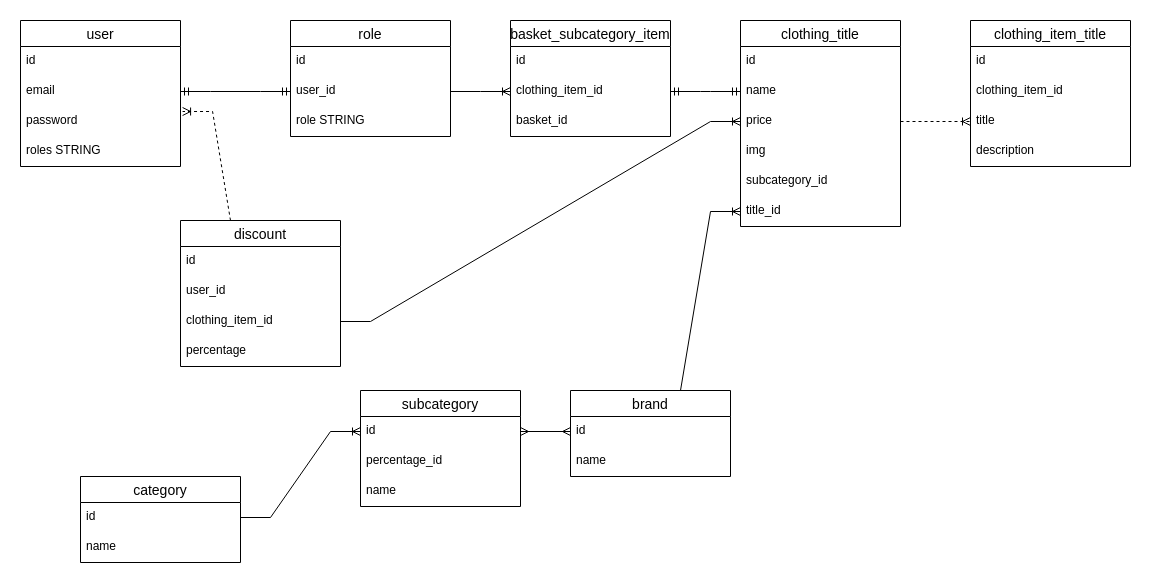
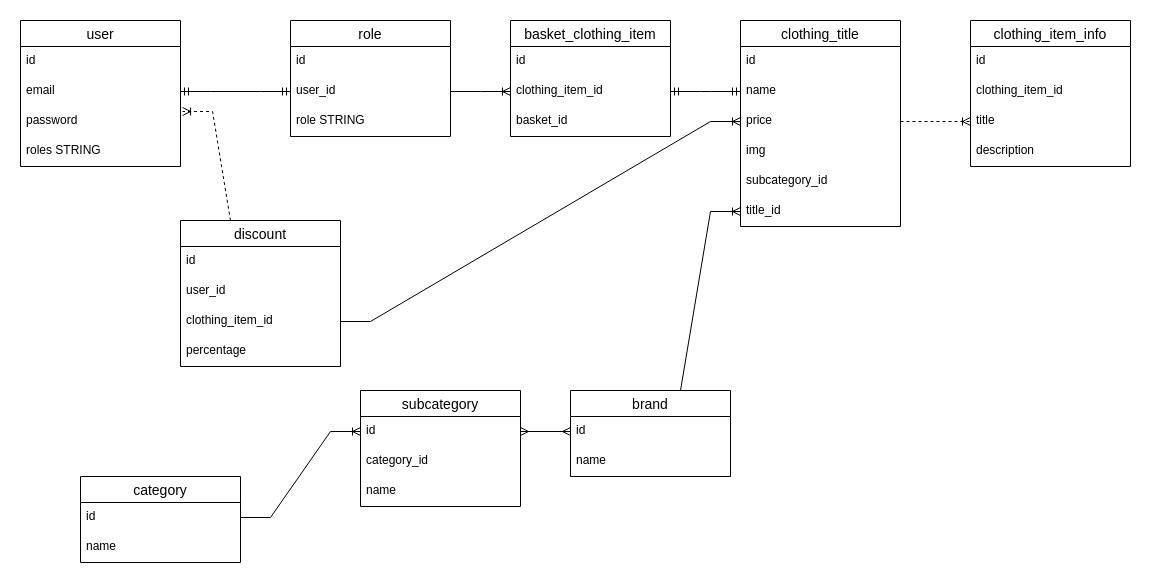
  <mxCell id="0" />
  <mxCell id="1" parent="0" />
  <mxCell id="2" value="user" style="swimlane;fontStyle=0;childLayout=stackLayout;horizontal=1;startSize=26;horizontalStack=0;resizeParent=1;resizeParentMax=0;resizeLast=0;collapsible=1;marginBottom=0;align=center;fontSize=14;" vertex="1" parent="1"><mxGeometry x="20" y="20" width="160" height="146" as="geometry" /></mxCell>
  <mxCell id="3" value="id" style="text;strokeColor=none;fillColor=none;spacingLeft=4;spacingRight=4;overflow=hidden;rotatable=0;points=[[0,0.5],[1,0.5]];portConstraint=eastwest;fontSize=12;whiteSpace=wrap;html=1;" vertex="1" parent="2"><mxGeometry y="26" width="160" height="30" as="geometry" /></mxCell>
  <mxCell id="4" value="email" style="text;strokeColor=none;fillColor=none;spacingLeft=4;spacingRight=4;overflow=hidden;rotatable=0;points=[[0,0.5],[1,0.5]];portConstraint=eastwest;fontSize=12;whiteSpace=wrap;html=1;" vertex="1" parent="2"><mxGeometry y="56" width="160" height="30" as="geometry" /></mxCell>
  <mxCell id="5" value="password" style="text;strokeColor=none;fillColor=none;spacingLeft=4;spacingRight=4;overflow=hidden;rotatable=0;points=[[0,0.5],[1,0.5]];portConstraint=eastwest;fontSize=12;whiteSpace=wrap;html=1;" vertex="1" parent="2"><mxGeometry y="86" width="160" height="30" as="geometry" /></mxCell>
  <mxCell id="6" value="roles STRING" style="text;strokeColor=none;fillColor=none;spacingLeft=4;spacingRight=4;overflow=hidden;rotatable=0;points=[[0,0.5],[1,0.5]];portConstraint=eastwest;fontSize=12;whiteSpace=wrap;html=1;" vertex="1" parent="2"><mxGeometry y="116" width="160" height="30" as="geometry" /></mxCell>
  <mxCell id="7" value="role" style="swimlane;fontStyle=0;childLayout=stackLayout;horizontal=1;startSize=26;horizontalStack=0;resizeParent=1;resizeParentMax=0;resizeLast=0;collapsible=1;marginBottom=0;align=center;fontSize=14;" vertex="1" parent="1"><mxGeometry x="290" y="20" width="160" height="116" as="geometry" /></mxCell>
  <mxCell id="8" value="id" style="text;strokeColor=none;fillColor=none;spacingLeft=4;spacingRight=4;overflow=hidden;rotatable=0;points=[[0,0.5],[1,0.5]];portConstraint=eastwest;fontSize=12;whiteSpace=wrap;html=1;" vertex="1" parent="7"><mxGeometry y="26" width="160" height="30" as="geometry" /></mxCell>
  <mxCell id="9" value="user_id" style="text;strokeColor=none;fillColor=none;spacingLeft=4;spacingRight=4;overflow=hidden;rotatable=0;points=[[0,0.5],[1,0.5]];portConstraint=eastwest;fontSize=12;whiteSpace=wrap;html=1;" vertex="1" parent="7"><mxGeometry y="56" width="160" height="30" as="geometry" /></mxCell>
  <mxCell id="10" value="role STRING" style="text;strokeColor=none;fillColor=none;spacingLeft=4;spacingRight=4;overflow=hidden;rotatable=0;points=[[0,0.5],[1,0.5]];portConstraint=eastwest;fontSize=12;whiteSpace=wrap;html=1;" vertex="1" parent="7"><mxGeometry y="86" width="160" height="30" as="geometry" /></mxCell>
  <mxCell id="11" value="" style="edgeStyle=entityRelationEdgeStyle;fontSize=12;html=1;endArrow=ERmandOne;startArrow=ERmandOne;rounded=0;exitX=1;exitY=0.5;exitDx=0;exitDy=0;entryX=0;entryY=0.5;entryDx=0;entryDy=0;" edge="1" parent="1" source="4" target="9"><mxGeometry width="100" height="100" relative="1" as="geometry"><mxPoint x="240" y="340" as="sourcePoint" /><mxPoint x="340" y="240" as="targetPoint" /></mxGeometry></mxCell>
  <mxCell id="12" value="clothing_title" style="swimlane;fontStyle=0;childLayout=stackLayout;horizontal=1;startSize=26;horizontalStack=0;resizeParent=1;resizeParentMax=0;resizeLast=0;collapsible=1;marginBottom=0;align=center;fontSize=14;" vertex="1" parent="1"><mxGeometry x="740" y="20" width="160" height="206" as="geometry" /></mxCell>
  <mxCell id="13" value="id" style="text;strokeColor=none;fillColor=none;spacingLeft=4;spacingRight=4;overflow=hidden;rotatable=0;points=[[0,0.5],[1,0.5]];portConstraint=eastwest;fontSize=12;whiteSpace=wrap;html=1;" vertex="1" parent="12"><mxGeometry y="26" width="160" height="30" as="geometry" /></mxCell>
  <mxCell id="14" value="name" style="text;strokeColor=none;fillColor=none;spacingLeft=4;spacingRight=4;overflow=hidden;rotatable=0;points=[[0,0.5],[1,0.5]];portConstraint=eastwest;fontSize=12;whiteSpace=wrap;html=1;" vertex="1" parent="12"><mxGeometry y="56" width="160" height="30" as="geometry" /></mxCell>
  <mxCell id="15" value="price" style="text;strokeColor=none;fillColor=none;spacingLeft=4;spacingRight=4;overflow=hidden;rotatable=0;points=[[0,0.5],[1,0.5]];portConstraint=eastwest;fontSize=12;whiteSpace=wrap;html=1;" vertex="1" parent="12"><mxGeometry y="86" width="160" height="30" as="geometry" /></mxCell>
  <mxCell id="16" value="img" style="text;strokeColor=none;fillColor=none;spacingLeft=4;spacingRight=4;overflow=hidden;rotatable=0;points=[[0,0.5],[1,0.5]];portConstraint=eastwest;fontSize=12;whiteSpace=wrap;html=1;" vertex="1" parent="12"><mxGeometry y="116" width="160" height="30" as="geometry" /></mxCell>
  <mxCell id="17" value="subcategory_id" style="text;strokeColor=none;fillColor=none;spacingLeft=4;spacingRight=4;overflow=hidden;rotatable=0;points=[[0,0.5],[1,0.5]];portConstraint=eastwest;fontSize=12;whiteSpace=wrap;html=1;" vertex="1" parent="12"><mxGeometry y="146" width="160" height="30" as="geometry" /></mxCell>
  <mxCell id="18" value="title_id" style="text;strokeColor=none;fillColor=none;spacingLeft=4;spacingRight=4;overflow=hidden;rotatable=0;points=[[0,0.5],[1,0.5]];portConstraint=eastwest;fontSize=12;whiteSpace=wrap;html=1;" vertex="1" parent="12"><mxGeometry y="176" width="160" height="30" as="geometry" /></mxCell>
  <mxCell id="19" value="subcategory" style="swimlane;fontStyle=0;childLayout=stackLayout;horizontal=1;startSize=26;horizontalStack=0;resizeParent=1;resizeParentMax=0;resizeLast=0;collapsible=1;marginBottom=0;align=center;fontSize=14;" vertex="1" parent="1"><mxGeometry x="360" y="390" width="160" height="116" as="geometry" /></mxCell>
  <mxCell id="20" value="id" style="text;strokeColor=none;fillColor=none;spacingLeft=4;spacingRight=4;overflow=hidden;rotatable=0;points=[[0,0.5],[1,0.5]];portConstraint=eastwest;fontSize=12;whiteSpace=wrap;html=1;" vertex="1" parent="19"><mxGeometry y="26" width="160" height="30" as="geometry" /></mxCell>
- <mxCell id="21" value="percentage_id" style="text;strokeColor=none;fillColor=none;spacingLeft=4;spacingRight=4;overflow=hidden;rotatable=0;points=[[0,0.5],[1,0.5]];portConstraint=eastwest;fontSize=12;whiteSpace=wrap;html=1;" vertex="1" parent="19"><mxGeometry y="56" width="160" height="30" as="geometry" /></mxCell>
+ <mxCell id="21" value="category_id" style="text;strokeColor=none;fillColor=none;spacingLeft=4;spacingRight=4;overflow=hidden;rotatable=0;points=[[0,0.5],[1,0.5]];portConstraint=eastwest;fontSize=12;whiteSpace=wrap;html=1;" vertex="1" parent="19"><mxGeometry y="56" width="160" height="30" as="geometry" /></mxCell>
  <mxCell id="22" value="name" style="text;strokeColor=none;fillColor=none;spacingLeft=4;spacingRight=4;overflow=hidden;rotatable=0;points=[[0,0.5],[1,0.5]];portConstraint=eastwest;fontSize=12;whiteSpace=wrap;html=1;" vertex="1" parent="19"><mxGeometry y="86" width="160" height="30" as="geometry" /></mxCell>
  <mxCell id="23" value="brand" style="swimlane;fontStyle=0;childLayout=stackLayout;horizontal=1;startSize=26;horizontalStack=0;resizeParent=1;resizeParentMax=0;resizeLast=0;collapsible=1;marginBottom=0;align=center;fontSize=14;" vertex="1" parent="1"><mxGeometry x="570" y="390" width="160" height="86" as="geometry" /></mxCell>
  <mxCell id="24" value="id" style="text;strokeColor=none;fillColor=none;spacingLeft=4;spacingRight=4;overflow=hidden;rotatable=0;points=[[0,0.5],[1,0.5]];portConstraint=eastwest;fontSize=12;whiteSpace=wrap;html=1;" vertex="1" parent="23"><mxGeometry y="26" width="160" height="30" as="geometry" /></mxCell>
  <mxCell id="25" value="name" style="text;strokeColor=none;fillColor=none;spacingLeft=4;spacingRight=4;overflow=hidden;rotatable=0;points=[[0,0.5],[1,0.5]];portConstraint=eastwest;fontSize=12;whiteSpace=wrap;html=1;" vertex="1" parent="23"><mxGeometry y="56" width="160" height="30" as="geometry" /></mxCell>
  <mxCell id="26" value="" style="edgeStyle=entityRelationEdgeStyle;fontSize=12;html=1;endArrow=ERoneToMany;rounded=0;entryX=0;entryY=0.5;entryDx=0;entryDy=0;exitX=0.5;exitY=0;exitDx=0;exitDy=0;" edge="1" parent="1" source="23" target="18"><mxGeometry width="100" height="100" relative="1" as="geometry"><mxPoint x="350" y="350" as="sourcePoint" /><mxPoint x="450" y="250" as="targetPoint" /></mxGeometry></mxCell>
  <mxCell id="27" value="" style="edgeStyle=entityRelationEdgeStyle;fontSize=12;html=1;endArrow=ERmany;startArrow=ERmany;rounded=0;entryX=0;entryY=0.5;entryDx=0;entryDy=0;exitX=1;exitY=0.5;exitDx=0;exitDy=0;" edge="1" parent="1" source="20" target="24"><mxGeometry width="100" height="100" relative="1" as="geometry"><mxPoint x="500" y="410" as="sourcePoint" /><mxPoint x="560" y="410" as="targetPoint" /></mxGeometry></mxCell>
- <mxCell id="28" value="clothing_item_title" style="swimlane;fontStyle=0;childLayout=stackLayout;horizontal=1;startSize=26;horizontalStack=0;resizeParent=1;resizeParentMax=0;resizeLast=0;collapsible=1;marginBottom=0;align=center;fontSize=14;" vertex="1" parent="1"><mxGeometry x="970" y="20" width="160" height="146" as="geometry" /></mxCell>
+ <mxCell id="28" value="clothing_item_info" style="swimlane;fontStyle=0;childLayout=stackLayout;horizontal=1;startSize=26;horizontalStack=0;resizeParent=1;resizeParentMax=0;resizeLast=0;collapsible=1;marginBottom=0;align=center;fontSize=14;" vertex="1" parent="1"><mxGeometry x="970" y="20" width="160" height="146" as="geometry" /></mxCell>
  <mxCell id="29" value="id" style="text;strokeColor=none;fillColor=none;spacingLeft=4;spacingRight=4;overflow=hidden;rotatable=0;points=[[0,0.5],[1,0.5]];portConstraint=eastwest;fontSize=12;whiteSpace=wrap;html=1;" vertex="1" parent="28"><mxGeometry y="26" width="160" height="30" as="geometry" /></mxCell>
  <mxCell id="30" value="clothing_item_id" style="text;strokeColor=none;fillColor=none;spacingLeft=4;spacingRight=4;overflow=hidden;rotatable=0;points=[[0,0.5],[1,0.5]];portConstraint=eastwest;fontSize=12;whiteSpace=wrap;html=1;" vertex="1" parent="28"><mxGeometry y="56" width="160" height="30" as="geometry" /></mxCell>
  <mxCell id="31" value="title" style="text;strokeColor=none;fillColor=none;spacingLeft=4;spacingRight=4;overflow=hidden;rotatable=0;points=[[0,0.5],[1,0.5]];portConstraint=eastwest;fontSize=12;whiteSpace=wrap;html=1;" vertex="1" parent="28"><mxGeometry y="86" width="160" height="30" as="geometry" /></mxCell>
  <mxCell id="32" value="description" style="text;strokeColor=none;fillColor=none;spacingLeft=4;spacingRight=4;overflow=hidden;rotatable=0;points=[[0,0.5],[1,0.5]];portConstraint=eastwest;fontSize=12;whiteSpace=wrap;html=1;" vertex="1" parent="28"><mxGeometry y="116" width="160" height="30" as="geometry" /></mxCell>
  <mxCell id="33" value="" style="edgeStyle=entityRelationEdgeStyle;fontSize=12;html=1;endArrow=ERoneToMany;rounded=0;exitX=1;exitY=0.5;exitDx=0;exitDy=0;entryX=0;entryY=0.5;entryDx=0;entryDy=0;dashed=1;" edge="1" parent="1" source="15" target="31"><mxGeometry width="100" height="100" relative="1" as="geometry"><mxPoint x="870" y="390" as="sourcePoint" /><mxPoint x="970" y="290" as="targetPoint" /></mxGeometry></mxCell>
- <mxCell id="34" value="basket_subcategory_item" style="swimlane;fontStyle=0;childLayout=stackLayout;horizontal=1;startSize=26;horizontalStack=0;resizeParent=1;resizeParentMax=0;resizeLast=0;collapsible=1;marginBottom=0;align=center;fontSize=14;" vertex="1" parent="1"><mxGeometry x="510" y="20" width="160" height="116" as="geometry" /></mxCell>
+ <mxCell id="34" value="basket_clothing_item" style="swimlane;fontStyle=0;childLayout=stackLayout;horizontal=1;startSize=26;horizontalStack=0;resizeParent=1;resizeParentMax=0;resizeLast=0;collapsible=1;marginBottom=0;align=center;fontSize=14;" vertex="1" parent="1"><mxGeometry x="510" y="20" width="160" height="116" as="geometry" /></mxCell>
  <mxCell id="35" value="id" style="text;strokeColor=none;fillColor=none;spacingLeft=4;spacingRight=4;overflow=hidden;rotatable=0;points=[[0,0.5],[1,0.5]];portConstraint=eastwest;fontSize=12;whiteSpace=wrap;html=1;" vertex="1" parent="34"><mxGeometry y="26" width="160" height="30" as="geometry" /></mxCell>
  <mxCell id="36" value="clothing_item_id" style="text;strokeColor=none;fillColor=none;spacingLeft=4;spacingRight=4;overflow=hidden;rotatable=0;points=[[0,0.5],[1,0.5]];portConstraint=eastwest;fontSize=12;whiteSpace=wrap;html=1;" vertex="1" parent="34"><mxGeometry y="56" width="160" height="30" as="geometry" /></mxCell>
  <mxCell id="37" value="basket_id" style="text;strokeColor=none;fillColor=none;spacingLeft=4;spacingRight=4;overflow=hidden;rotatable=0;points=[[0,0.5],[1,0.5]];portConstraint=eastwest;fontSize=12;whiteSpace=wrap;html=1;" vertex="1" parent="34"><mxGeometry y="86" width="160" height="30" as="geometry" /></mxCell>
  <mxCell id="38" value="" style="edgeStyle=entityRelationEdgeStyle;fontSize=12;html=1;endArrow=ERoneToMany;rounded=0;exitX=1;exitY=0.5;exitDx=0;exitDy=0;entryX=0;entryY=0.5;entryDx=0;entryDy=0;" edge="1" parent="1" source="9" target="36"><mxGeometry width="100" height="100" relative="1" as="geometry"><mxPoint x="390" y="280" as="sourcePoint" /><mxPoint x="490" y="180" as="targetPoint" /></mxGeometry></mxCell>
  <mxCell id="39" value="" style="edgeStyle=entityRelationEdgeStyle;fontSize=12;html=1;endArrow=ERmandOne;startArrow=ERmandOne;rounded=0;entryX=0;entryY=0.5;entryDx=0;entryDy=0;exitX=1;exitY=0.5;exitDx=0;exitDy=0;" edge="1" parent="1" source="36" target="14"><mxGeometry width="100" height="100" relative="1" as="geometry"><mxPoint x="540" y="210" as="sourcePoint" /><mxPoint x="640" y="110" as="targetPoint" /></mxGeometry></mxCell>
  <mxCell id="40" value="discount" style="swimlane;fontStyle=0;childLayout=stackLayout;horizontal=1;startSize=26;horizontalStack=0;resizeParent=1;resizeParentMax=0;resizeLast=0;collapsible=1;marginBottom=0;align=center;fontSize=14;" vertex="1" parent="1"><mxGeometry x="180" y="220" width="160" height="146" as="geometry" /></mxCell>
  <mxCell id="41" value="id" style="text;strokeColor=none;fillColor=none;spacingLeft=4;spacingRight=4;overflow=hidden;rotatable=0;points=[[0,0.5],[1,0.5]];portConstraint=eastwest;fontSize=12;whiteSpace=wrap;html=1;" vertex="1" parent="40"><mxGeometry y="26" width="160" height="30" as="geometry" /></mxCell>
  <mxCell id="42" value="user_id" style="text;strokeColor=none;fillColor=none;spacingLeft=4;spacingRight=4;overflow=hidden;rotatable=0;points=[[0,0.5],[1,0.5]];portConstraint=eastwest;fontSize=12;whiteSpace=wrap;html=1;" vertex="1" parent="40"><mxGeometry y="56" width="160" height="30" as="geometry" /></mxCell>
  <mxCell id="43" value="clothing_item_id" style="text;strokeColor=none;fillColor=none;spacingLeft=4;spacingRight=4;overflow=hidden;rotatable=0;points=[[0,0.5],[1,0.5]];portConstraint=eastwest;fontSize=12;whiteSpace=wrap;html=1;" vertex="1" parent="40"><mxGeometry y="86" width="160" height="30" as="geometry" /></mxCell>
  <mxCell id="44" value="percentage" style="text;strokeColor=none;fillColor=none;spacingLeft=4;spacingRight=4;overflow=hidden;rotatable=0;points=[[0,0.5],[1,0.5]];portConstraint=eastwest;fontSize=12;whiteSpace=wrap;html=1;" vertex="1" parent="40"><mxGeometry y="116" width="160" height="30" as="geometry" /></mxCell>
  <mxCell id="45" value="" style="edgeStyle=entityRelationEdgeStyle;fontSize=12;html=1;endArrow=ERoneToMany;rounded=0;entryX=1.013;entryY=0.167;entryDx=0;entryDy=0;entryPerimeter=0;exitX=0.5;exitY=0;exitDx=0;exitDy=0;dashed=1;" edge="1" parent="1" source="40" target="5"><mxGeometry width="100" height="100" relative="1" as="geometry"><mxPoint x="30" y="343" as="sourcePoint" /><mxPoint x="130" y="243" as="targetPoint" /></mxGeometry></mxCell>
  <mxCell id="46" value="" style="edgeStyle=entityRelationEdgeStyle;fontSize=12;html=1;endArrow=ERoneToMany;rounded=0;exitX=1;exitY=0.5;exitDx=0;exitDy=0;entryX=0;entryY=0.5;entryDx=0;entryDy=0;" edge="1" parent="1" source="43" target="15"><mxGeometry width="100" height="100" relative="1" as="geometry"><mxPoint x="450" y="350" as="sourcePoint" /><mxPoint x="550" y="250" as="targetPoint" /></mxGeometry></mxCell>
  <mxCell id="47" value="category" style="swimlane;fontStyle=0;childLayout=stackLayout;horizontal=1;startSize=26;horizontalStack=0;resizeParent=1;resizeParentMax=0;resizeLast=0;collapsible=1;marginBottom=0;align=center;fontSize=14;" vertex="1" parent="1"><mxGeometry x="80" y="476" width="160" height="86" as="geometry" /></mxCell>
  <mxCell id="48" value="id" style="text;strokeColor=none;fillColor=none;spacingLeft=4;spacingRight=4;overflow=hidden;rotatable=0;points=[[0,0.5],[1,0.5]];portConstraint=eastwest;fontSize=12;whiteSpace=wrap;html=1;" vertex="1" parent="47"><mxGeometry y="26" width="160" height="30" as="geometry" /></mxCell>
  <mxCell id="49" value="name" style="text;strokeColor=none;fillColor=none;spacingLeft=4;spacingRight=4;overflow=hidden;rotatable=0;points=[[0,0.5],[1,0.5]];portConstraint=eastwest;fontSize=12;whiteSpace=wrap;html=1;" vertex="1" parent="47"><mxGeometry y="56" width="160" height="30" as="geometry" /></mxCell>
  <mxCell id="50" value="" style="edgeStyle=entityRelationEdgeStyle;fontSize=12;html=1;endArrow=ERoneToMany;rounded=0;exitX=1;exitY=0.5;exitDx=0;exitDy=0;entryX=0;entryY=0.5;entryDx=0;entryDy=0;" edge="1" parent="1" source="48" target="20"><mxGeometry width="100" height="100" relative="1" as="geometry"><mxPoint x="244" y="530" as="sourcePoint" /><mxPoint x="344" y="430" as="targetPoint" /></mxGeometry></mxCell>
